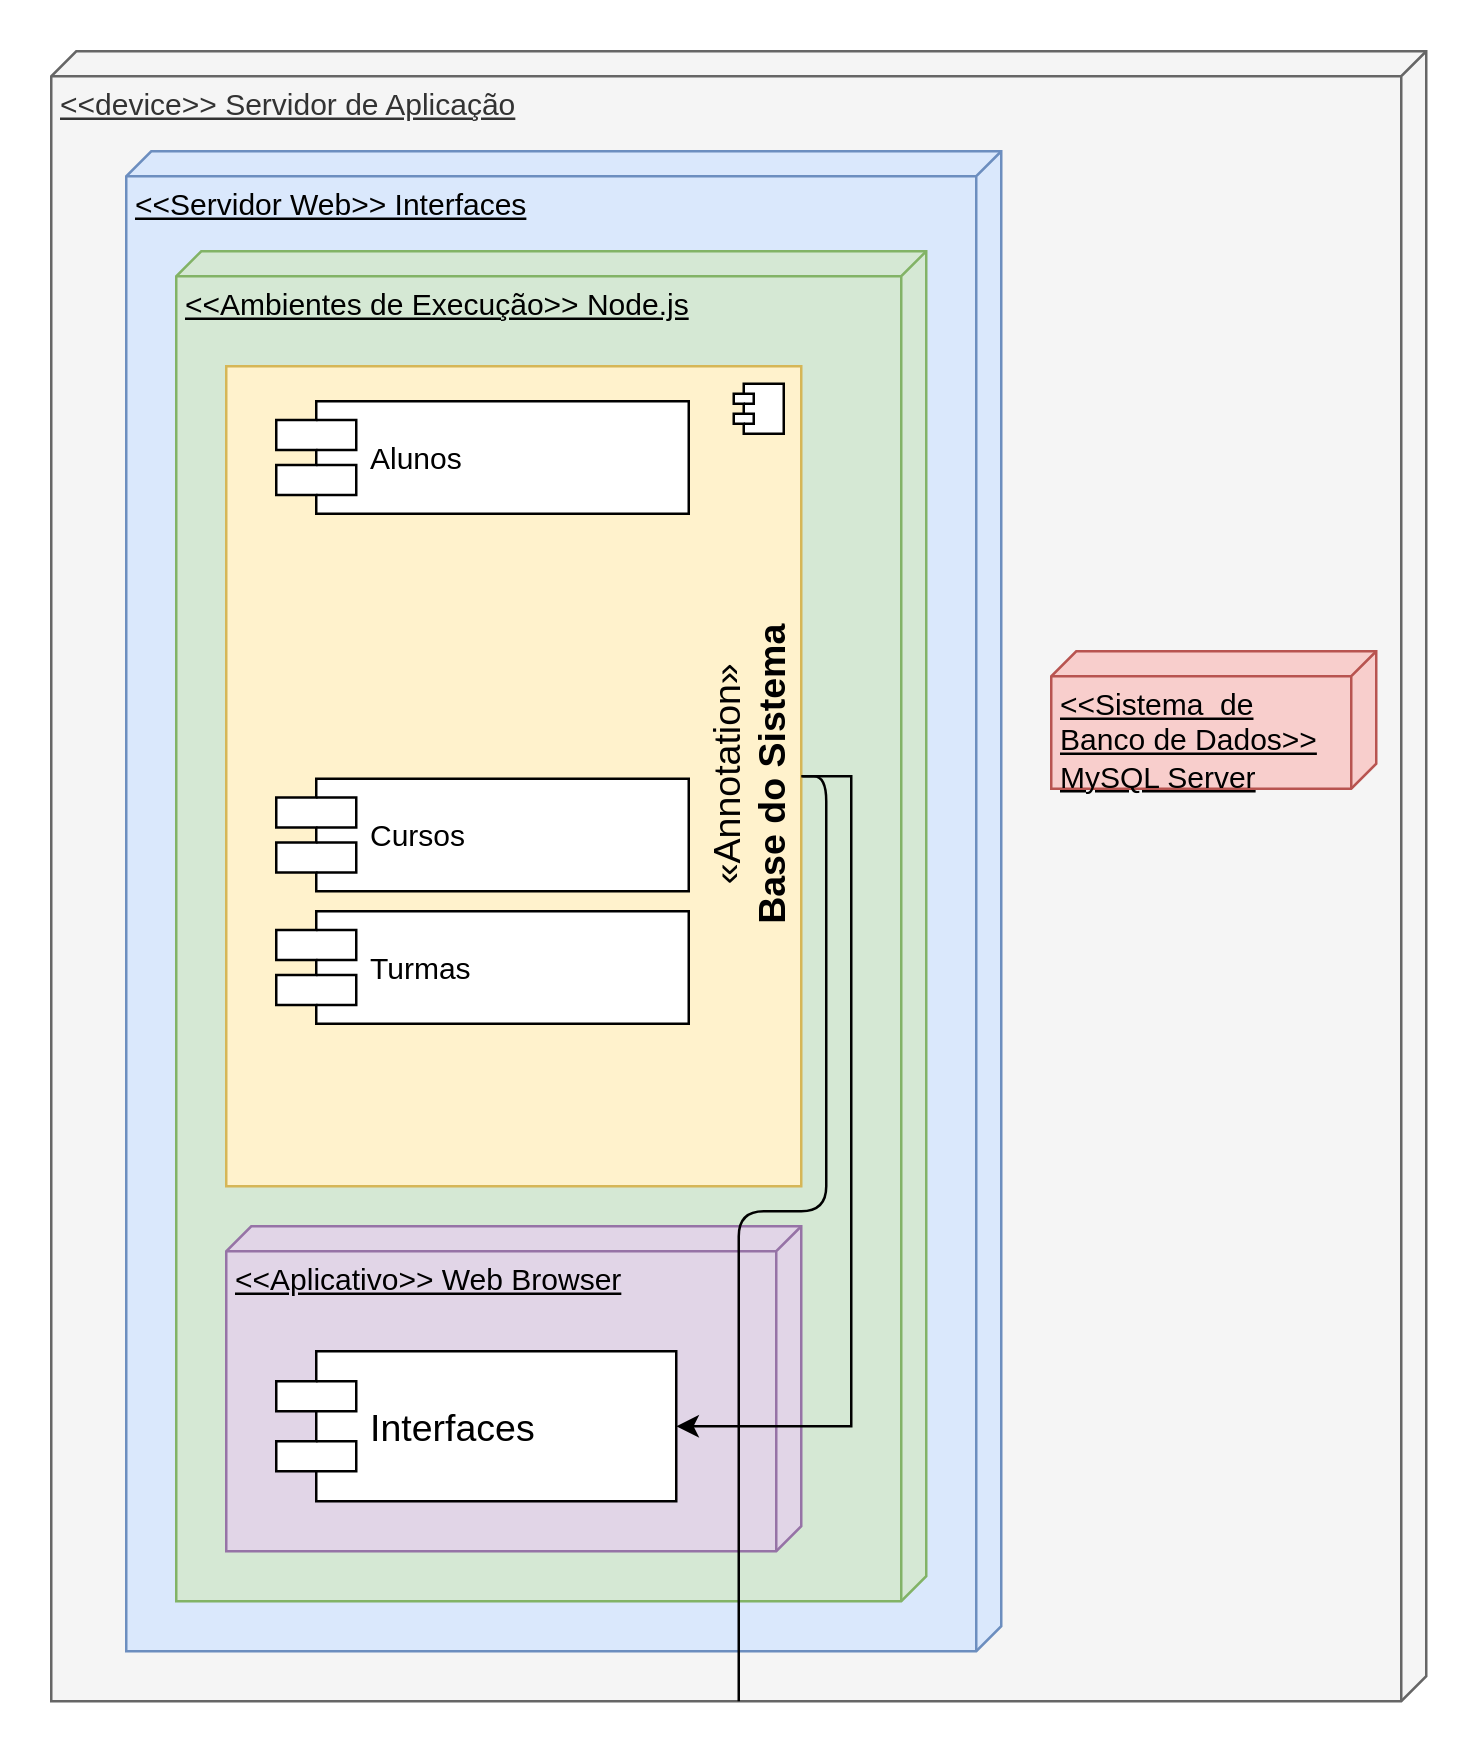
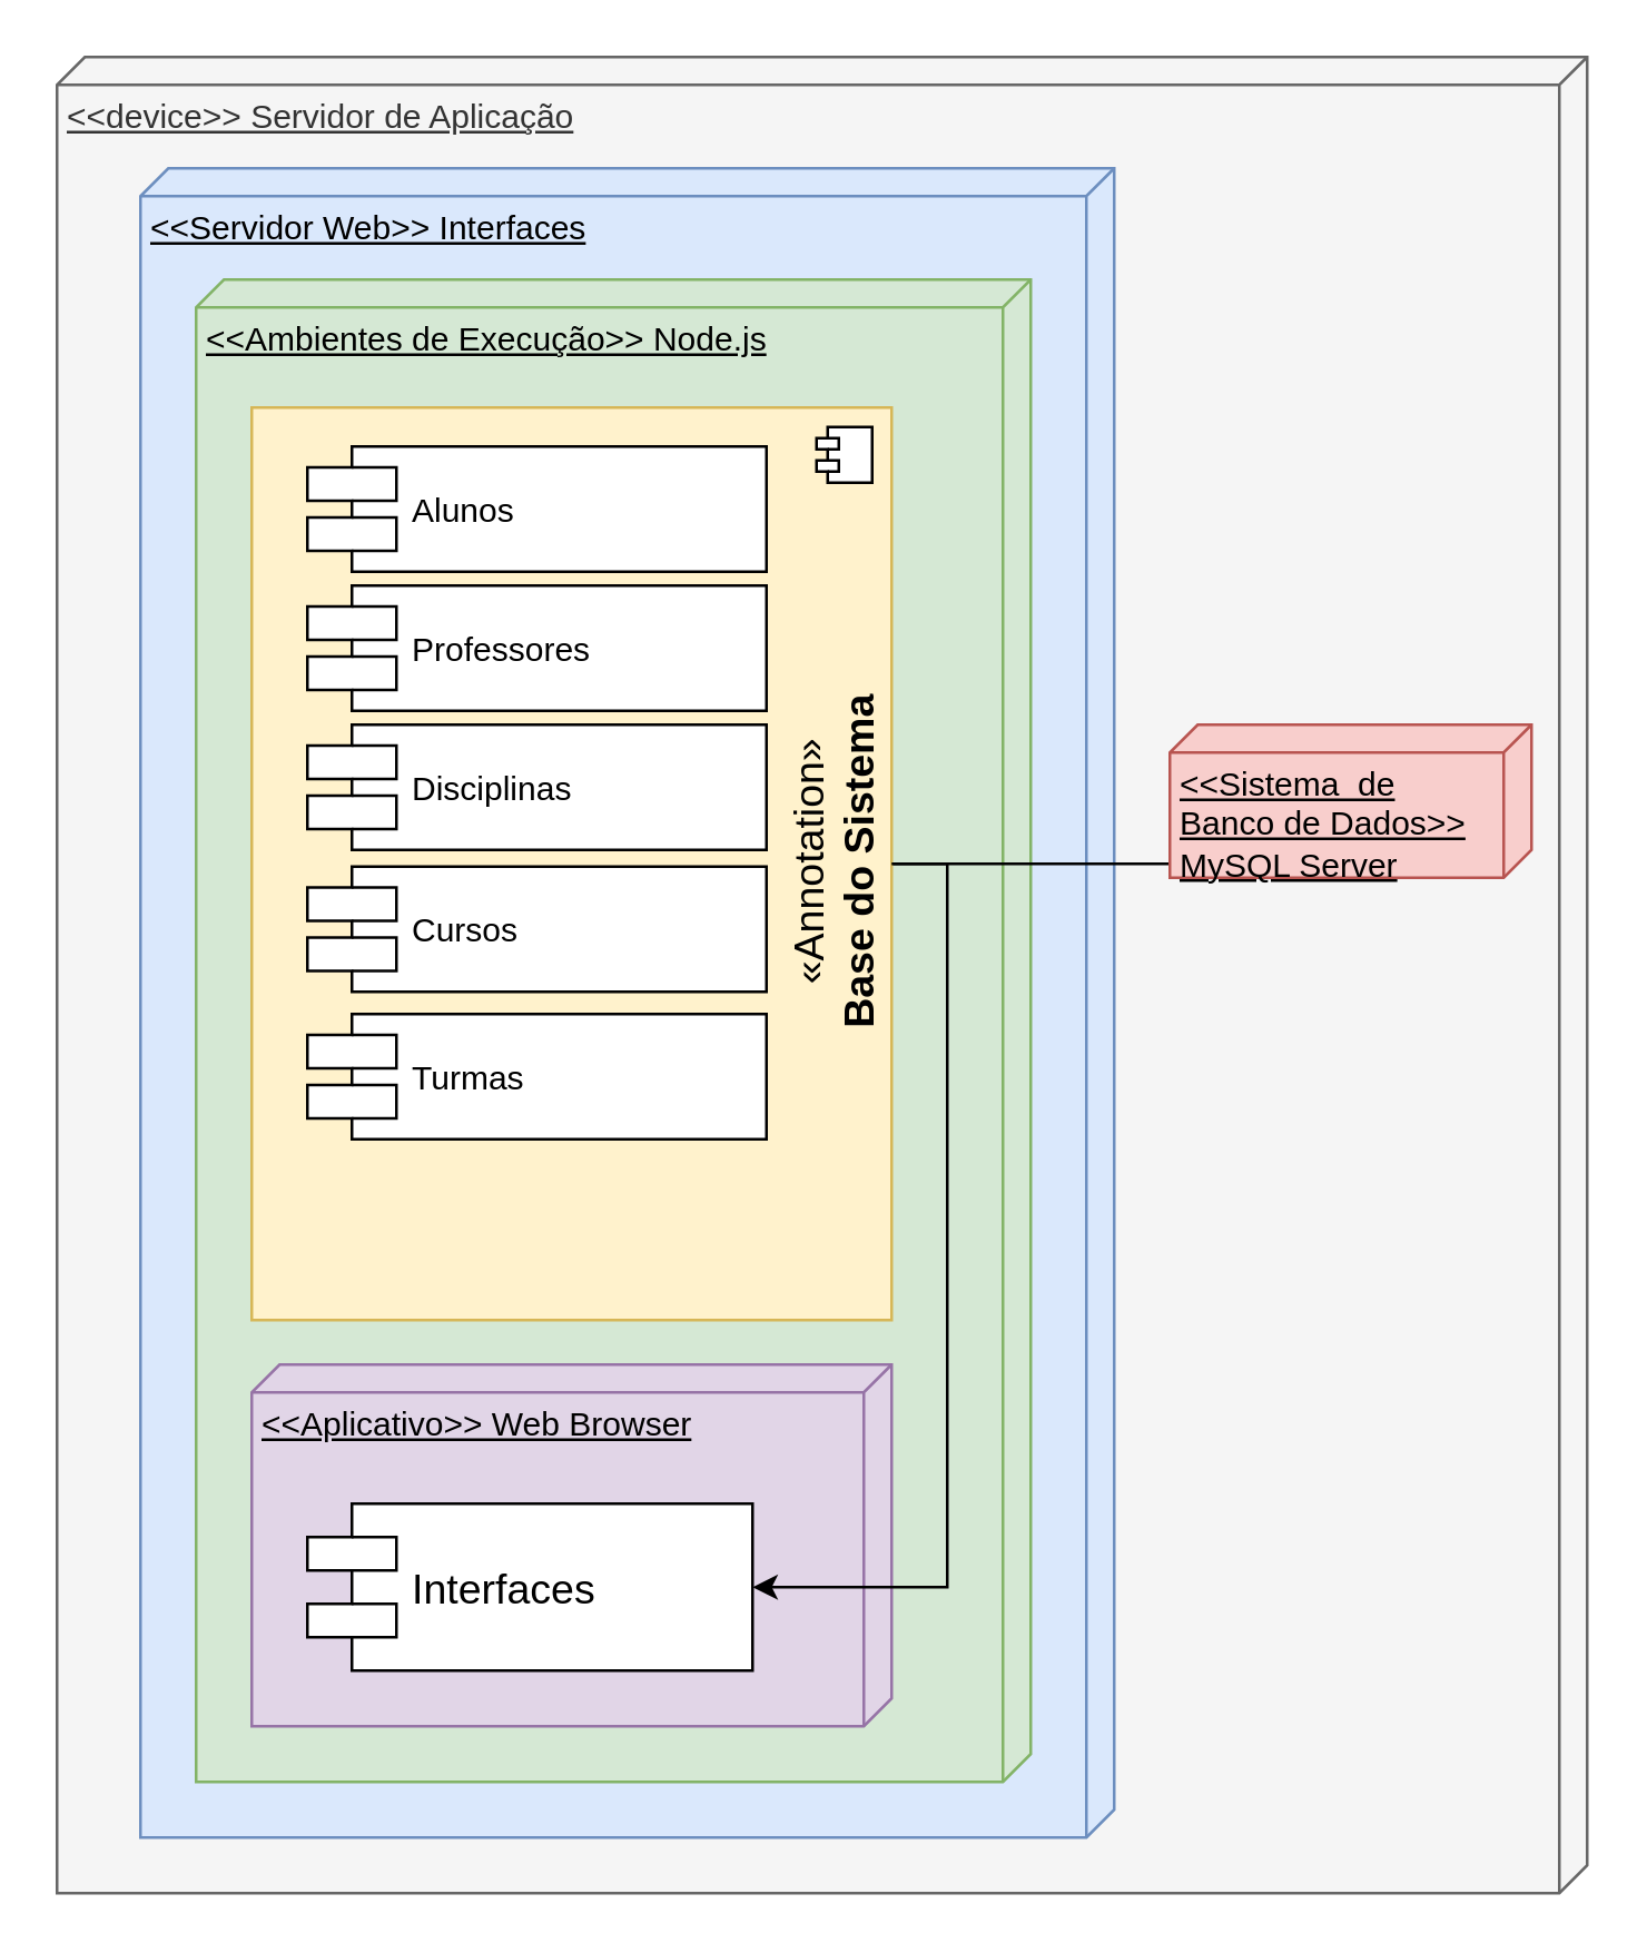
  <mxCell id="0" />
  <mxCell id="1" parent="0" />
  <mxCell id="2" value="&amp;lt;&amp;lt;device&amp;gt;&amp;gt; Servidor de Aplicação" style="verticalAlign=top;align=left;spacingTop=8;spacingLeft=2;spacingRight=12;shape=cube;size=10;direction=south;fontStyle=4;html=1;fillColor=#f5f5f5;strokeColor=#666666;fontColor=#333333;" parent="1" vertex="1"><mxGeometry width="550" height="660" as="geometry" x="20" y="20" /></mxCell>
  <mxCell id="3" value="&amp;lt;&amp;lt;Servidor Web&amp;gt;&amp;gt; Interfaces" style="verticalAlign=top;align=left;spacingTop=8;spacingLeft=2;spacingRight=12;shape=cube;size=10;direction=south;fontStyle=4;html=1;fillColor=#dae8fc;strokeColor=#6c8ebf;" parent="1" vertex="1"><mxGeometry x="50" y="60" width="350" height="600" as="geometry" /></mxCell>
  <mxCell id="4" value="&amp;lt;&amp;lt;Ambientes de Execução&amp;gt;&amp;gt; Node.js" style="verticalAlign=top;align=left;spacingTop=8;spacingLeft=2;spacingRight=12;shape=cube;size=10;direction=south;fontStyle=4;html=1;fillColor=#d5e8d4;strokeColor=#82b366;" parent="1" vertex="1"><mxGeometry x="70" y="100" width="300" height="540" as="geometry" /></mxCell>
  <mxCell id="5" value="&amp;lt;&amp;lt;Aplicativo&amp;gt;&amp;gt; Web Browser" style="verticalAlign=top;align=left;spacingTop=8;spacingLeft=2;spacingRight=12;shape=cube;size=10;direction=south;fontStyle=4;html=1;fillColor=#e1d5e7;strokeColor=#9673a6;" parent="1" vertex="1"><mxGeometry x="90" y="490" width="230" height="130" as="geometry" /></mxCell>
  <mxCell id="6" style="edgeStyle=orthogonalEdgeStyle;rounded=0;orthogonalLoop=1;jettySize=auto;html=1;exitX=1;exitY=0.5;exitDx=0;exitDy=0;entryX=1;entryY=0.5;entryDx=0;entryDy=0;fontSize=15;align=center;" parent="1" source="7" target="16" edge="1"><mxGeometry relative="1" as="geometry" /></mxCell>
  <mxCell id="7" value="«Annotation»&lt;br style=&quot;font-size: 15px&quot;&gt;&lt;b style=&quot;font-size: 15px&quot;&gt;Base do Sistema&lt;/b&gt;" style="html=1;fontSize=15;horizontal=0;align=center;verticalAlign=bottom;fillColor=#fff2cc;strokeColor=#d6b656;" parent="1" vertex="1"><mxGeometry x="90" y="146" width="230" height="328" as="geometry" /></mxCell>
  <mxCell id="8" value="" style="shape=component;jettyWidth=8;jettyHeight=4;" parent="7" vertex="1"><mxGeometry x="1" width="20" height="20" relative="1" as="geometry"><mxPoint x="-27" y="7" as="offset" /></mxGeometry></mxCell>
+ <mxCell id="9" value="Disciplinas" style="shape=component;align=left;spacingLeft=36;" parent="1" vertex="1"><mxGeometry x="110" y="260" width="165" height="45" as="geometry" /></mxCell>
  <mxCell id="10" value="Alunos" style="shape=component;align=left;spacingLeft=36;" parent="1" vertex="1"><mxGeometry x="110" y="160" width="165" height="45" as="geometry" /></mxCell>
  <mxCell id="11" value="Cursos" style="shape=component;align=left;spacingLeft=36;" parent="1" vertex="1"><mxGeometry x="110" y="311" width="165" height="45" as="geometry" /></mxCell>
  <mxCell id="12" value="Turmas" style="shape=component;align=left;spacingLeft=36;" parent="1" vertex="1"><mxGeometry x="110" y="364" width="165" height="45" as="geometry" /></mxCell>
- <mxCell id="13" value="" style="endArrow=none;html=1;exitX=1;exitY=0.5;exitDx=0;exitDy=0;edgeStyle=orthogonalEdgeStyle;elbow=vertical;" parent="1" source="7" target="2" edge="1"><mxGeometry width="50" height="50" relative="1" as="geometry"><mxPoint x="320" y="440" as="sourcePoint" /><mxPoint x="690" y="260" as="targetPoint" /></mxGeometry></mxCell>
+ <mxCell id="13" value="" style="endArrow=none;html=1;exitX=1;exitY=0.5;exitDx=0;exitDy=0;entryX=0;entryY=0;entryDx=50;entryDy=130;entryPerimeter=0;edgeStyle=orthogonalEdgeStyle;elbow=vertical;" parent="1" source="7" target="14" edge="1"><mxGeometry width="50" height="50" relative="1" as="geometry"><mxPoint x="320" y="440" as="sourcePoint" /><mxPoint x="690" y="260" as="targetPoint" /></mxGeometry></mxCell>
  <mxCell id="14" value="&amp;lt;&amp;lt;Sistema&amp;nbsp; de&lt;br&gt;Banco de Dados&amp;gt;&amp;gt;&lt;br&gt;MySQL Server" style="verticalAlign=top;align=left;spacingTop=8;spacingLeft=2;spacingRight=12;shape=cube;size=10;direction=south;fontStyle=4;html=1;fillColor=#f8cecc;strokeColor=#b85450;" parent="1" vertex="1"><mxGeometry x="420" y="260" width="130" height="55" as="geometry" /></mxCell>
+ <mxCell id="15" value="Professores" style="shape=component;align=left;spacingLeft=36;" parent="1" vertex="1"><mxGeometry x="110" y="210" width="165" height="45" as="geometry" /></mxCell>
  <mxCell id="16" value="Interfaces" style="shape=component;align=left;spacingLeft=36;fontSize=15;" parent="1" vertex="1"><mxGeometry x="110" y="540" width="160" height="60" as="geometry" /></mxCell>
